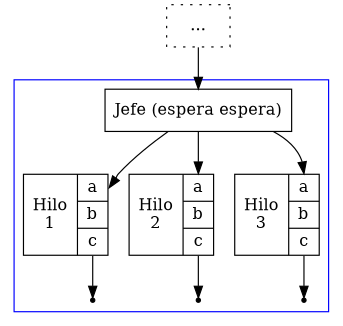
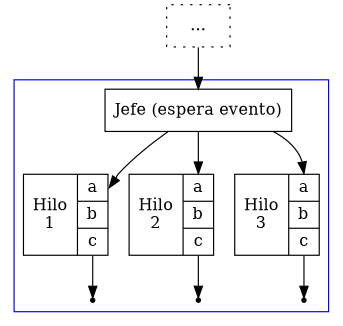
  digraph {
    node [shape=record]
-   n1 [label="Jefe (espera espera)" shape=box]
+   n1 [label="Jefe (espera evento)" shape=box]
    n2 [label="Hilo\n1|{<a>a|<b>b|<c>c}"]
    n3 [label="Hilo\n2|{<a>a|<b>b|<c>c}"]
    n4 [label="Hilo\n3|{<a>a|<b>b|<c>c}"]
    fin1 [shape=point]
    fin2 [shape=point]
    fin3 [shape=point]
    n8 [label="..." shape=box style=dotted]
    subgraph cluster_1 {
      color=blue
      n1
      n2
      n3
      n4
      fin1
      fin2
      fin3
    }
    n1 -> n2 [headport=a]
    n1 -> n3 [headport=a]
    n1 -> n4 [headport=a]
    n2 -> fin1 [tailport=c]
    n3 -> fin2 [tailport=c]
    n4 -> fin3 [tailport=c]
    n8 -> n1
  }
